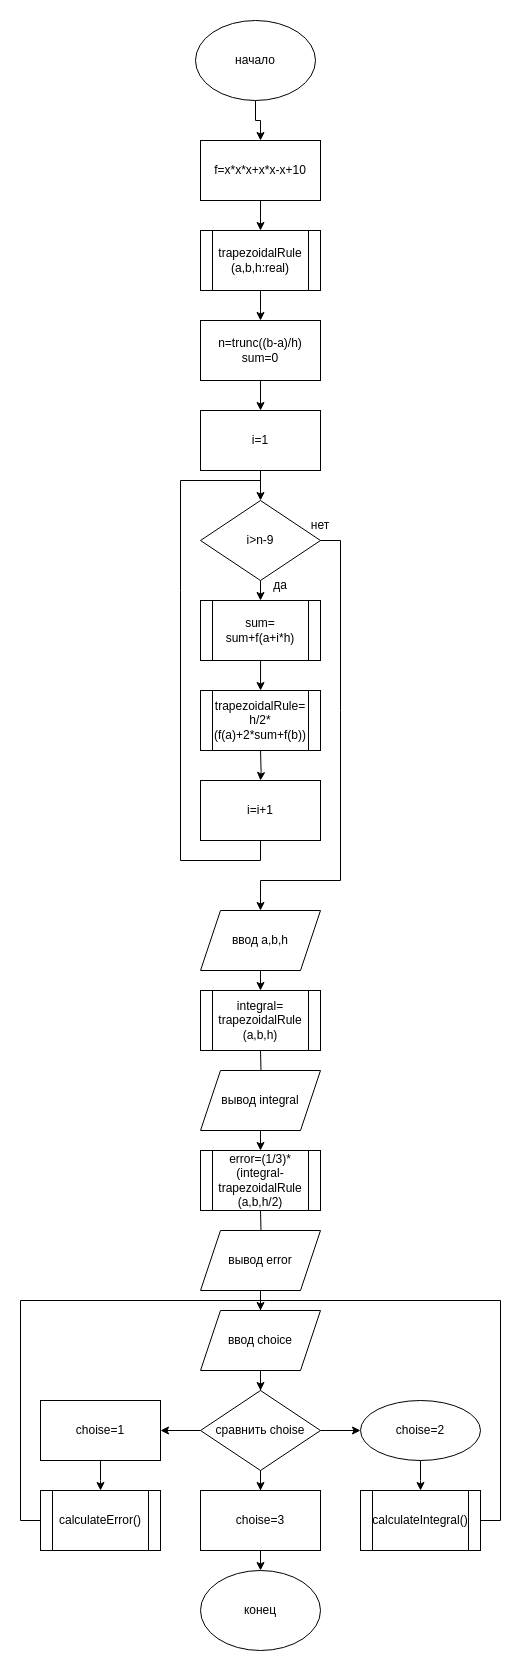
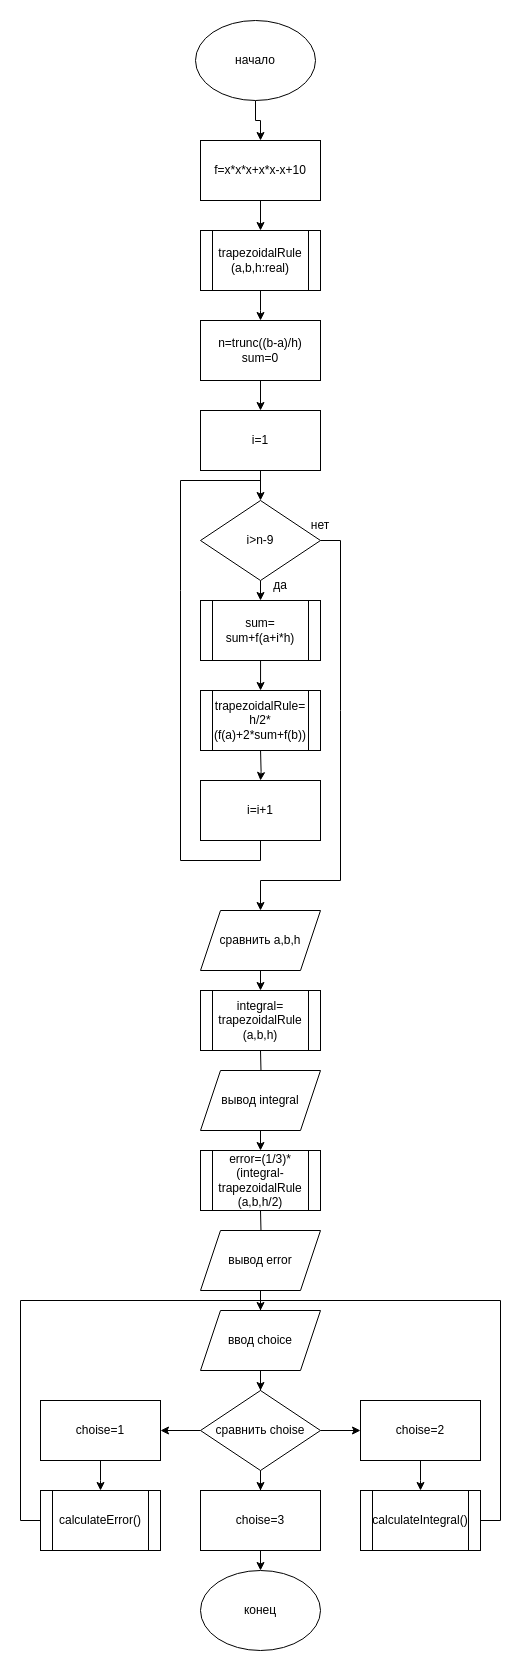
  <mxCell id="0" />
  <mxCell id="1" parent="0" />
  <mxCell id="2" value="" style="edgeStyle=orthogonalEdgeStyle;rounded=0;orthogonalLoop=1;jettySize=auto;html=1;" parent="1" source="3" target="5" edge="1"><mxGeometry relative="1" as="geometry" /></mxCell>
  <mxCell id="3" value="начало" style="ellipse;whiteSpace=wrap;html=1;" parent="1" vertex="1"><mxGeometry x="195" y="20" width="120" height="80" as="geometry" /></mxCell>
  <mxCell id="4" value="" style="edgeStyle=orthogonalEdgeStyle;rounded=0;orthogonalLoop=1;jettySize=auto;html=1;" edge="1" parent="1" source="5" target="42"><mxGeometry relative="1" as="geometry" /></mxCell>
  <mxCell id="5" value="f=x*x*x+x*x-x+10" style="rounded=0;whiteSpace=wrap;html=1;" parent="1" vertex="1"><mxGeometry x="200" y="140" width="120" height="60" as="geometry" /></mxCell>
  <mxCell id="6" value="" style="edgeStyle=orthogonalEdgeStyle;rounded=0;orthogonalLoop=1;jettySize=auto;html=1;" edge="1" parent="1" source="7" target="44"><mxGeometry relative="1" as="geometry" /></mxCell>
  <mxCell id="7" value="n=trunc((b-a)/h)&lt;br&gt;sum=0" style="rounded=0;whiteSpace=wrap;html=1;" parent="1" vertex="1"><mxGeometry x="200" y="320" width="120" height="60" as="geometry" /></mxCell>
  <mxCell id="8" value="" style="edgeStyle=orthogonalEdgeStyle;rounded=0;orthogonalLoop=1;jettySize=auto;html=1;" parent="1" source="9" edge="1"><mxGeometry relative="1" as="geometry"><mxPoint x="260.053" y="600" as="targetPoint" /></mxGeometry></mxCell>
  <mxCell id="9" value="i&amp;gt;n-9" style="rhombus;whiteSpace=wrap;html=1;" parent="1" vertex="1"><mxGeometry x="200" y="500" width="120" height="80" as="geometry" /></mxCell>
  <mxCell id="10" value="" style="edgeStyle=orthogonalEdgeStyle;rounded=0;orthogonalLoop=1;jettySize=auto;html=1;" edge="1" parent="1"><mxGeometry relative="1" as="geometry"><mxPoint x="260.053" y="660" as="sourcePoint" /><mxPoint x="260.053" y="690" as="targetPoint" /></mxGeometry></mxCell>
  <mxCell id="11" value="" style="endArrow=classic;html=1;rounded=0;entryX=0.5;entryY=0;entryDx=0;entryDy=0;" parent="1" target="13" edge="1"><mxGeometry width="50" height="50" relative="1" as="geometry"><mxPoint x="320" y="540" as="sourcePoint" /><mxPoint x="370" y="850" as="targetPoint" /><Array as="points"><mxPoint x="340" y="540" /><mxPoint x="340" y="710" /><mxPoint x="340" y="880" /><mxPoint x="260" y="880" /></Array></mxGeometry></mxCell>
  <mxCell id="12" value="" style="edgeStyle=orthogonalEdgeStyle;rounded=0;orthogonalLoop=1;jettySize=auto;html=1;" parent="1" source="13" edge="1"><mxGeometry relative="1" as="geometry"><mxPoint x="260" y="990" as="targetPoint" /></mxGeometry></mxCell>
- <mxCell id="13" value="ввод a,b,h" style="shape=parallelogram;perimeter=parallelogramPerimeter;whiteSpace=wrap;html=1;fixedSize=1;" parent="1" vertex="1"><mxGeometry x="200" y="910" width="120" height="60" as="geometry" /></mxCell>
+ <mxCell id="13" value="cравнить a,b,h" style="shape=parallelogram;perimeter=parallelogramPerimeter;whiteSpace=wrap;html=1;fixedSize=1;" parent="1" vertex="1"><mxGeometry x="200" y="910" width="120" height="60" as="geometry" /></mxCell>
  <mxCell id="14" value="да" style="text;html=1;strokeColor=none;fillColor=none;align=center;verticalAlign=middle;whiteSpace=wrap;rounded=0;" parent="1" vertex="1"><mxGeometry x="250" y="570" width="60" height="30" as="geometry" /></mxCell>
  <mxCell id="15" value="нет" style="text;html=1;strokeColor=none;fillColor=none;align=center;verticalAlign=middle;whiteSpace=wrap;rounded=0;" parent="1" vertex="1"><mxGeometry x="290" y="510" width="60" height="30" as="geometry" /></mxCell>
  <mxCell id="16" value="" style="edgeStyle=orthogonalEdgeStyle;rounded=0;orthogonalLoop=1;jettySize=auto;html=1;" parent="1" target="18" edge="1"><mxGeometry relative="1" as="geometry"><mxPoint x="260" y="1050" as="sourcePoint" /></mxGeometry></mxCell>
  <mxCell id="17" value="" style="edgeStyle=orthogonalEdgeStyle;rounded=0;orthogonalLoop=1;jettySize=auto;html=1;" parent="1" source="18" edge="1"><mxGeometry relative="1" as="geometry"><mxPoint x="260" y="1150" as="targetPoint" /></mxGeometry></mxCell>
  <mxCell id="18" value="вывод integral" style="shape=parallelogram;perimeter=parallelogramPerimeter;whiteSpace=wrap;html=1;fixedSize=1;" parent="1" vertex="1"><mxGeometry x="200" y="1070" width="120" height="60" as="geometry" /></mxCell>
  <mxCell id="19" value="" style="edgeStyle=orthogonalEdgeStyle;rounded=0;orthogonalLoop=1;jettySize=auto;html=1;" parent="1" target="21" edge="1"><mxGeometry relative="1" as="geometry"><mxPoint x="260" y="1210" as="sourcePoint" /></mxGeometry></mxCell>
  <mxCell id="20" value="" style="edgeStyle=orthogonalEdgeStyle;rounded=0;orthogonalLoop=1;jettySize=auto;html=1;" parent="1" source="21" target="23" edge="1"><mxGeometry relative="1" as="geometry" /></mxCell>
  <mxCell id="21" value="вывод error" style="shape=parallelogram;perimeter=parallelogramPerimeter;whiteSpace=wrap;html=1;fixedSize=1;" parent="1" vertex="1"><mxGeometry x="200" y="1230" width="120" height="60" as="geometry" /></mxCell>
  <mxCell id="22" value="" style="edgeStyle=orthogonalEdgeStyle;rounded=0;orthogonalLoop=1;jettySize=auto;html=1;" parent="1" source="23" target="27" edge="1"><mxGeometry relative="1" as="geometry" /></mxCell>
  <mxCell id="23" value="ввод choice" style="shape=parallelogram;perimeter=parallelogramPerimeter;whiteSpace=wrap;html=1;fixedSize=1;" parent="1" vertex="1"><mxGeometry x="200" y="1310" width="120" height="60" as="geometry" /></mxCell>
  <mxCell id="24" value="" style="edgeStyle=orthogonalEdgeStyle;rounded=0;orthogonalLoop=1;jettySize=auto;html=1;" parent="1" source="27" target="29" edge="1"><mxGeometry relative="1" as="geometry" /></mxCell>
  <mxCell id="25" value="" style="edgeStyle=orthogonalEdgeStyle;rounded=0;orthogonalLoop=1;jettySize=auto;html=1;" parent="1" source="27" target="31" edge="1"><mxGeometry relative="1" as="geometry" /></mxCell>
  <mxCell id="26" value="" style="edgeStyle=orthogonalEdgeStyle;rounded=0;orthogonalLoop=1;jettySize=auto;html=1;" parent="1" source="27" target="35" edge="1"><mxGeometry relative="1" as="geometry" /></mxCell>
  <mxCell id="27" value="cравнить choise" style="rhombus;whiteSpace=wrap;html=1;" parent="1" vertex="1"><mxGeometry x="200" y="1390" width="120" height="80" as="geometry" /></mxCell>
  <mxCell id="28" value="" style="edgeStyle=orthogonalEdgeStyle;rounded=0;orthogonalLoop=1;jettySize=auto;html=1;" parent="1" source="29" edge="1"><mxGeometry relative="1" as="geometry"><mxPoint x="420" y="1490" as="targetPoint" /></mxGeometry></mxCell>
- <mxCell id="29" value="choise=2" style="ellipse;whiteSpace=wrap;html=1;" parent="1" vertex="1"><mxGeometry x="360" y="1400" width="120" height="60" as="geometry" /></mxCell>
+ <mxCell id="29" value="choise=2" style="rounded=0;whiteSpace=wrap;html=1;" parent="1" vertex="1"><mxGeometry x="360" y="1400" width="120" height="60" as="geometry" /></mxCell>
  <mxCell id="30" value="" style="edgeStyle=orthogonalEdgeStyle;rounded=0;orthogonalLoop=1;jettySize=auto;html=1;" parent="1" source="31" edge="1"><mxGeometry relative="1" as="geometry"><mxPoint x="100" y="1490" as="targetPoint" /></mxGeometry></mxCell>
  <mxCell id="31" value="choise=1" style="rounded=0;whiteSpace=wrap;html=1;" parent="1" vertex="1"><mxGeometry x="40" y="1400" width="120" height="60" as="geometry" /></mxCell>
  <mxCell id="32" value="" style="endArrow=none;html=1;rounded=0;" parent="1" edge="1"><mxGeometry width="50" height="50" relative="1" as="geometry"><mxPoint x="260" y="1300" as="sourcePoint" /><mxPoint x="40" y="1520" as="targetPoint" /><Array as="points"><mxPoint x="20" y="1300" /><mxPoint x="20" y="1520" /></Array></mxGeometry></mxCell>
  <mxCell id="33" value="" style="endArrow=none;html=1;rounded=0;entryX=1;entryY=0.5;entryDx=0;entryDy=0;" parent="1" edge="1"><mxGeometry width="50" height="50" relative="1" as="geometry"><mxPoint x="260" y="1300" as="sourcePoint" /><mxPoint x="480" y="1520" as="targetPoint" /><Array as="points"><mxPoint x="500" y="1300" /><mxPoint x="500" y="1520" /></Array></mxGeometry></mxCell>
  <mxCell id="34" value="" style="edgeStyle=orthogonalEdgeStyle;rounded=0;orthogonalLoop=1;jettySize=auto;html=1;" parent="1" source="35" edge="1"><mxGeometry relative="1" as="geometry"><mxPoint x="260" y="1570" as="targetPoint" /></mxGeometry></mxCell>
  <mxCell id="35" value="choise=3" style="rounded=0;whiteSpace=wrap;html=1;" parent="1" vertex="1"><mxGeometry x="200" y="1490" width="120" height="60" as="geometry" /></mxCell>
  <mxCell id="36" value="конец" style="ellipse;whiteSpace=wrap;html=1;" parent="1" vertex="1"><mxGeometry x="200" y="1570" width="120" height="80" as="geometry" /></mxCell>
  <mxCell id="37" value="calculateError()" style="shape=process;whiteSpace=wrap;html=1;backgroundOutline=1;" vertex="1" parent="1"><mxGeometry x="40" y="1490" width="120" height="60" as="geometry" /></mxCell>
  <mxCell id="38" value="calculateIntegral()" style="shape=process;whiteSpace=wrap;html=1;backgroundOutline=1;" vertex="1" parent="1"><mxGeometry x="360" y="1490" width="120" height="60" as="geometry" /></mxCell>
  <mxCell id="39" value="error=(1/3)*(integral-trapezoidalRule&lt;br&gt;(a,b,h/2)" style="shape=process;whiteSpace=wrap;html=1;backgroundOutline=1;" vertex="1" parent="1"><mxGeometry x="200" y="1150" width="120" height="60" as="geometry" /></mxCell>
  <mxCell id="40" value="integral=&lt;br&gt;trapezoidalRule&lt;br&gt;(a,b,h)" style="shape=process;whiteSpace=wrap;html=1;backgroundOutline=1;" vertex="1" parent="1"><mxGeometry x="200" y="990" width="120" height="60" as="geometry" /></mxCell>
  <mxCell id="41" value="" style="edgeStyle=orthogonalEdgeStyle;rounded=0;orthogonalLoop=1;jettySize=auto;html=1;" edge="1" parent="1" source="42"><mxGeometry relative="1" as="geometry"><mxPoint x="260" y="320" as="targetPoint" /></mxGeometry></mxCell>
  <mxCell id="42" value="trapezoidalRule&lt;br&gt;(a,b,h:real)" style="shape=process;whiteSpace=wrap;html=1;backgroundOutline=1;" vertex="1" parent="1"><mxGeometry x="200" y="230" width="120" height="60" as="geometry" /></mxCell>
  <mxCell id="43" value="" style="edgeStyle=orthogonalEdgeStyle;rounded=0;orthogonalLoop=1;jettySize=auto;html=1;entryX=0.5;entryY=0;entryDx=0;entryDy=0;" edge="1" parent="1" source="44" target="9"><mxGeometry relative="1" as="geometry" /></mxCell>
  <mxCell id="44" value="i=1" style="rounded=0;whiteSpace=wrap;html=1;" vertex="1" parent="1"><mxGeometry x="200" y="410" width="120" height="60" as="geometry" /></mxCell>
  <mxCell id="45" value="" style="edgeStyle=orthogonalEdgeStyle;rounded=0;orthogonalLoop=1;jettySize=auto;html=1;" edge="1" parent="1" target="46"><mxGeometry relative="1" as="geometry"><mxPoint x="260.053" y="750" as="sourcePoint" /><mxPoint x="260" y="830" as="targetPoint" /></mxGeometry></mxCell>
  <mxCell id="46" value="i=i+1" style="rounded=0;whiteSpace=wrap;html=1;" vertex="1" parent="1"><mxGeometry x="200" y="780" width="120" height="60" as="geometry" /></mxCell>
  <mxCell id="47" value="" style="endArrow=none;html=1;rounded=0;entryX=0.5;entryY=1;entryDx=0;entryDy=0;" edge="1" parent="1" target="46"><mxGeometry width="50" height="50" relative="1" as="geometry"><mxPoint x="260" y="480" as="sourcePoint" /><mxPoint x="140" y="820" as="targetPoint" /><Array as="points"><mxPoint x="180" y="480" /><mxPoint x="180" y="590" /><mxPoint x="180" y="860" /><mxPoint x="260" y="860" /></Array></mxGeometry></mxCell>
  <mxCell id="48" value="sum=&lt;br&gt;sum+f(a+i*h)" style="shape=process;whiteSpace=wrap;html=1;backgroundOutline=1;" vertex="1" parent="1"><mxGeometry x="200" y="600" width="120" height="60" as="geometry" /></mxCell>
  <mxCell id="49" value="trapezoidalRule=&lt;br&gt;h/2*(f(a)+2*sum+f(b))" style="shape=process;whiteSpace=wrap;html=1;backgroundOutline=1;" vertex="1" parent="1"><mxGeometry x="200" y="690" width="120" height="60" as="geometry" /></mxCell>
